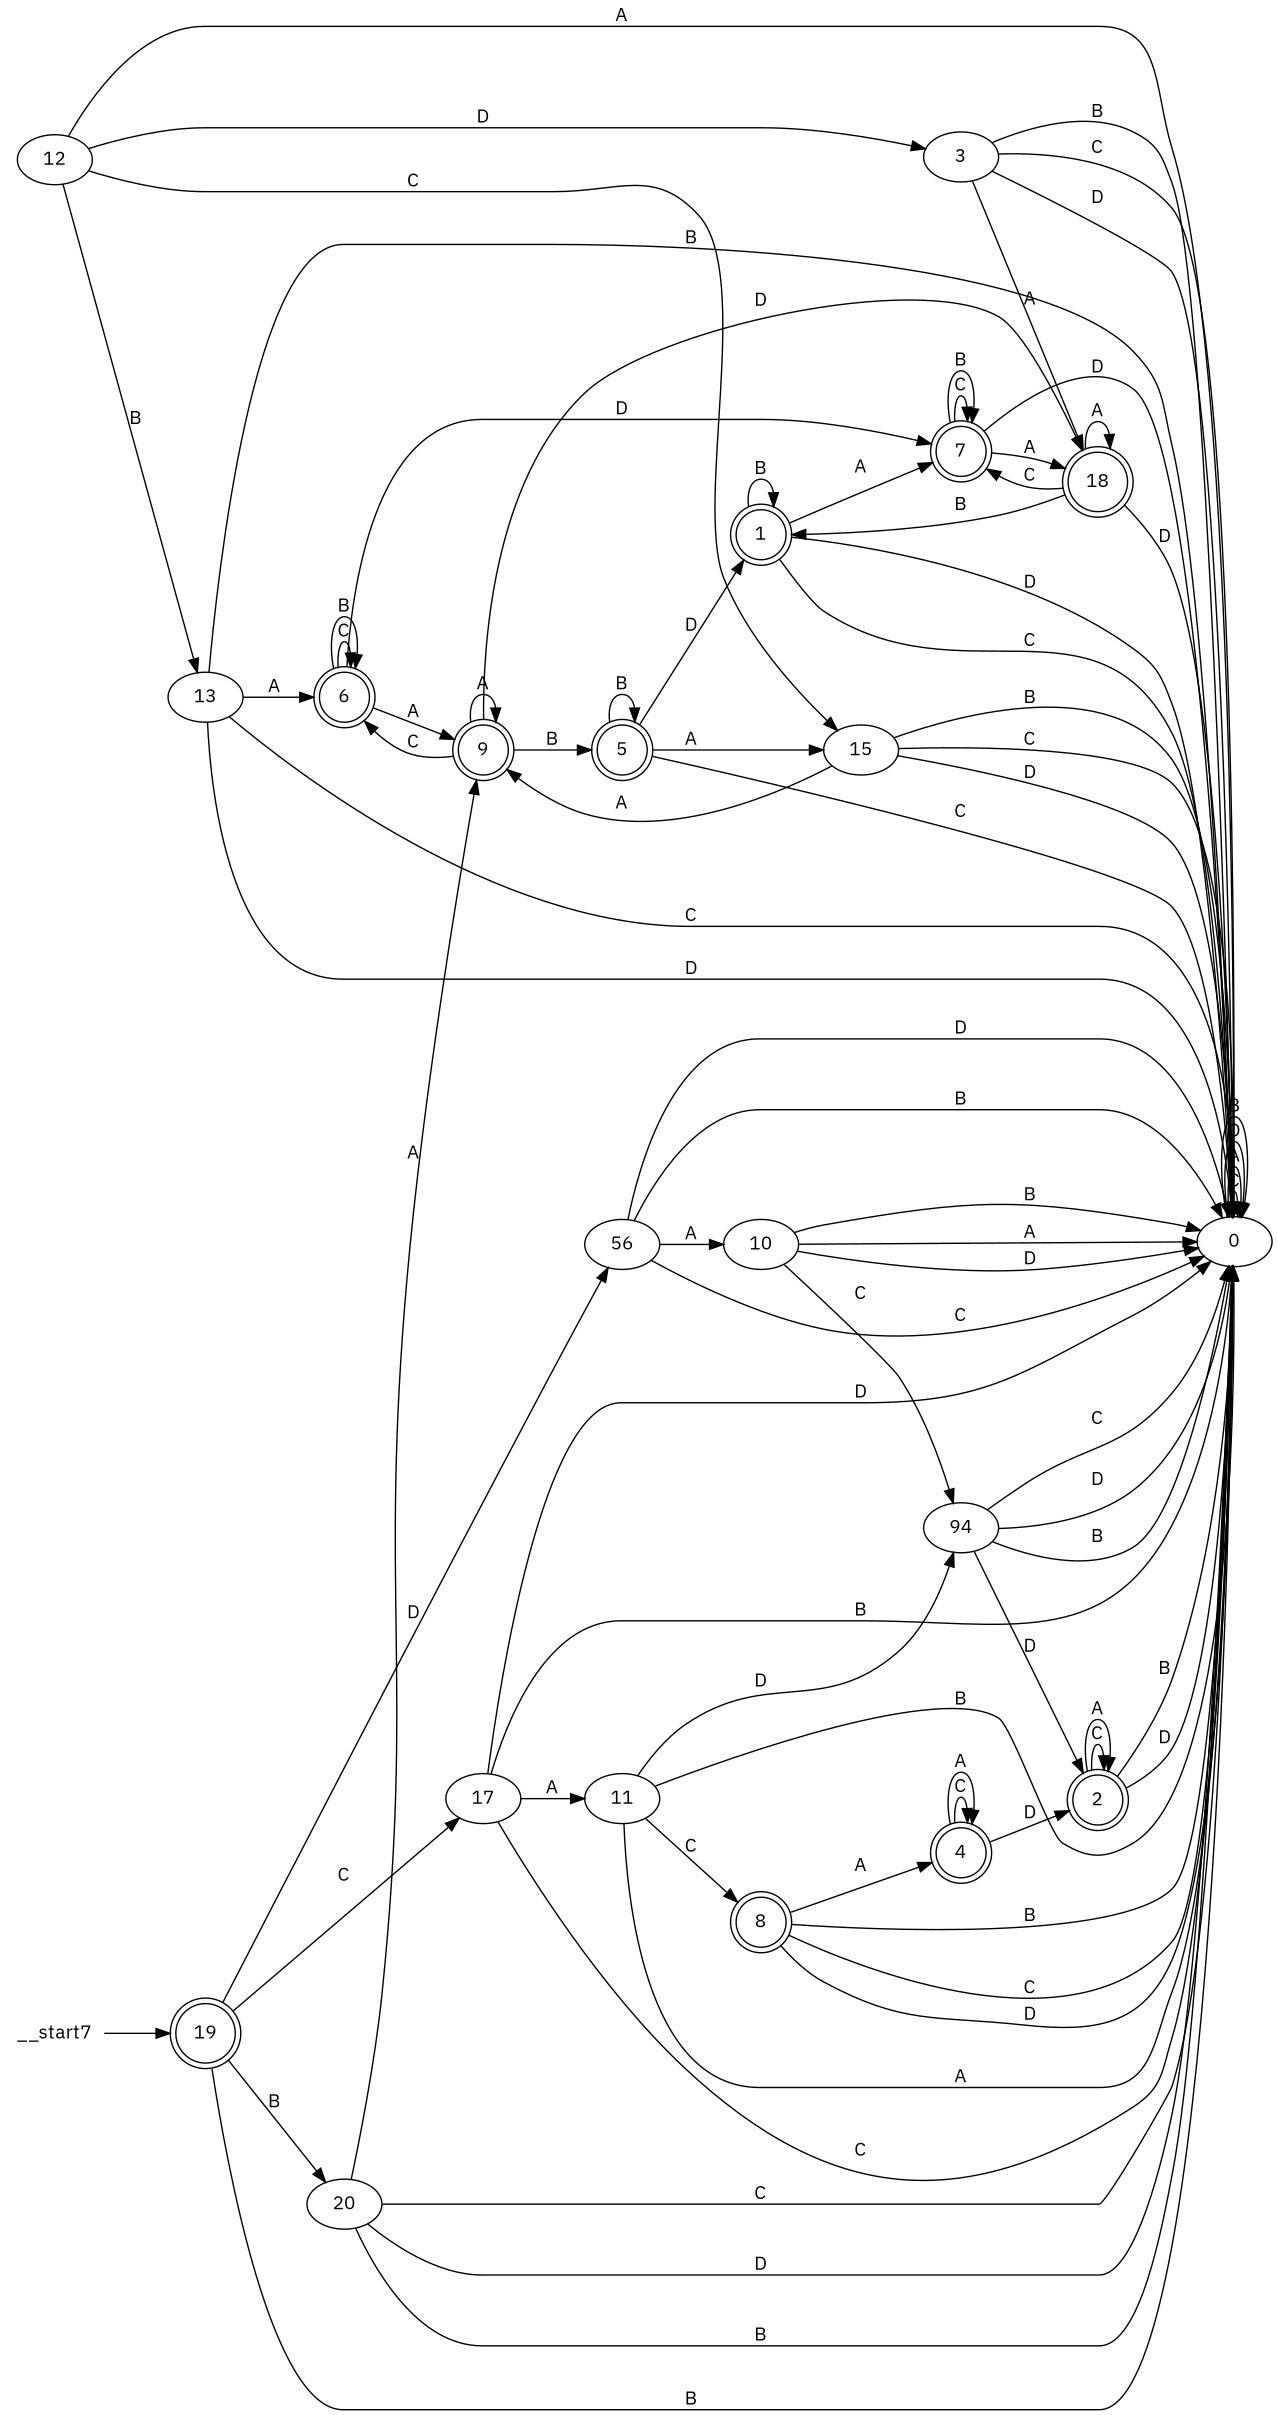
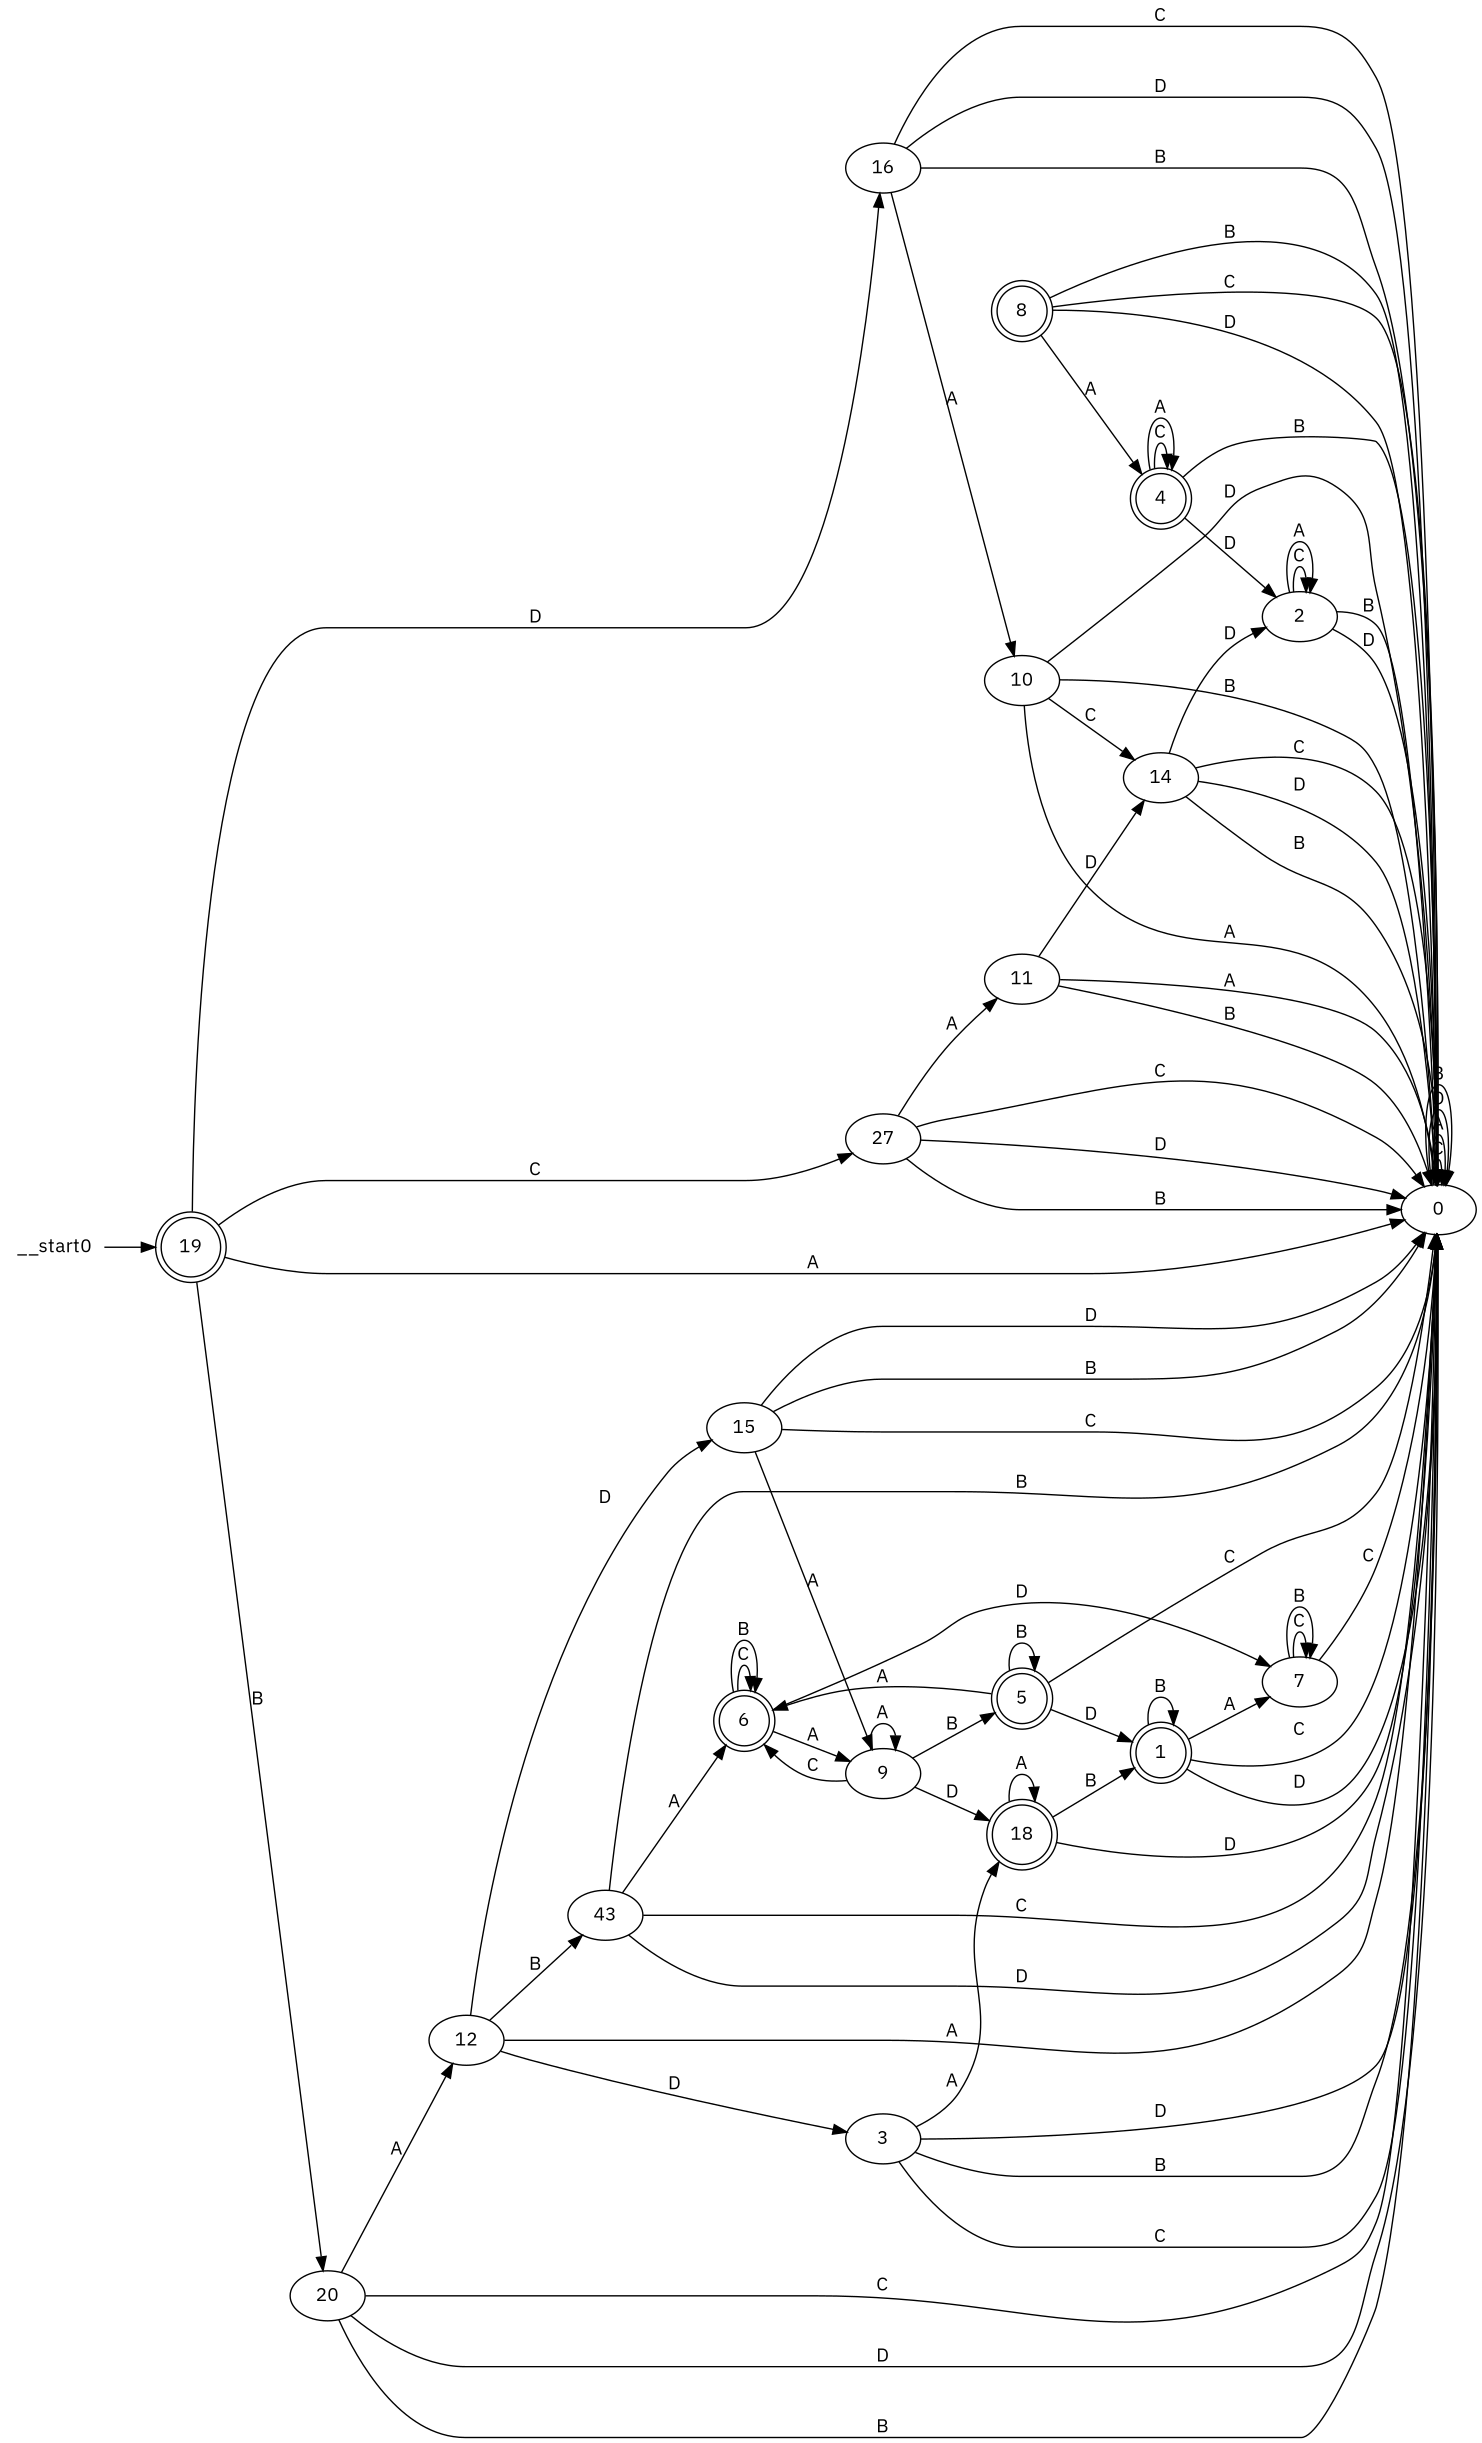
  digraph {
    fontname="IBM Plex Sans"
    rankdir=LR
    node [fontname="IBM Plex Sans"]
    edge [fontname="IBM Plex Sans"]
    n1 [label=0]
    n2 [label=1 shape=doublecircle]
-   n3 [label=7 shape=doublecircle]
+   n3 [label=7 shape=ellipse]
    n4 [label=18 shape=doublecircle]
-   n5 [label=2 shape=doublecircle]
+   n5 [label=2 shape=ellipse]
    n6 [label=3]
    n7 [label=4 shape=doublecircle]
    n8 [label=5 shape=doublecircle]
    n9 [label=6 shape=doublecircle]
-   n10 [label=9 shape=doublecircle]
+   n10 [label=9 shape=ellipse]
    n11 [label=8 shape=doublecircle]
    n12 [label=10]
-   n13 [label=94]
+   n13 [label=14]
    n14 [label=11]
    n15 [label=12]
-   n16 [label=13]
+   n16 [label=43]
    n17 [label=15]
-   n18 [label=56]
-   n19 [label=17]
+   n18 [label=16]
+   n19 [label=27]
    n20 [label=19 shape=doublecircle]
    n21 [label=20]
-   __start0 [shape=none label=__start7]
+   __start0 [shape=none]
    n1 -> n1 [label=C]
    n1 -> n1 [label=A]
    n1 -> n1 [label=D]
    n1 -> n1 [label=B]
    n2 -> n1 [label=C]
    n2 -> n1 [label=D]
    n2 -> n2 [label=B]
    n2 -> n3 [label=A]
-   n3 -> n1 [label=D]
+   n3 -> n1 [label=C]
    n3 -> n3 [label=C]
    n3 -> n3 [label=B]
-   n3 -> n4 [label=A]
    n4 -> n1 [label=D]
    n4 -> n2 [label=B]
-   n4 -> n3 [label=C]
    n4 -> n4 [label=A]
    n5 -> n1 [label=D]
    n5 -> n1 [label=B]
    n5 -> n5 [label=C]
    n5 -> n5 [label=A]
    n6 -> n1 [label=C]
    n6 -> n1 [label=D]
    n6 -> n1 [label=B]
    n6 -> n4 [label=A]
+   n7 -> n1 [label=B]
    n7 -> n5 [label=D]
    n7 -> n7 [label=C]
    n7 -> n7 [label=A]
    n8 -> n1 [label=C]
    n8 -> n2 [label=D]
    n8 -> n8 [label=B]
-   n8 -> n17 [label=A]
+   n8 -> n9 [label=A]
    n9 -> n3 [label=D]
    n9 -> n9 [label=C]
    n9 -> n9 [label=B]
    n9 -> n10 [label=A]
    n10 -> n4 [label=D]
    n10 -> n8 [label=B]
    n10 -> n9 [label=C]
    n10 -> n10 [label=A]
    n11 -> n1 [label=C]
    n11 -> n1 [label=D]
    n11 -> n1 [label=B]
    n11 -> n7 [label=A]
    n12 -> n1 [label=A]
    n12 -> n1 [label=D]
    n12 -> n1 [label=B]
    n12 -> n13 [label=C]
    n13 -> n1 [label=C]
    n13 -> n1 [label=D]
    n13 -> n1 [label=B]
    n13 -> n5 [label=D]
    n14 -> n1 [label=A]
    n14 -> n1 [label=B]
-   n14 -> n11 [label=C]
    n14 -> n13 [label=D]
    n15 -> n1 [label=A]
    n15 -> n6 [label=D]
    n15 -> n16 [label=B]
-   n15 -> n17 [label=C]
+   n15 -> n17 [label=D]
    n16 -> n1 [label=C]
    n16 -> n1 [label=D]
    n16 -> n1 [label=B]
    n16 -> n9 [label=A]
    n17 -> n1 [label=C]
    n17 -> n1 [label=D]
    n17 -> n1 [label=B]
    n17 -> n10 [label=A]
    n18 -> n1 [label=C]
    n18 -> n1 [label=D]
    n18 -> n1 [label=B]
    n18 -> n12 [label=A]
    n19 -> n1 [label=C]
    n19 -> n1 [label=D]
    n19 -> n1 [label=B]
    n19 -> n14 [label=A]
-   n20 -> n1 [label=B]
+   n20 -> n1 [label=A]
    n20 -> n18 [label=D]
    n20 -> n19 [label=C]
    n20 -> n21 [label=B]
    n21 -> n1 [label=C]
    n21 -> n1 [label=D]
    n21 -> n1 [label=B]
-   n21 -> n10 [label=A]
+   n21 -> n15 [label=A]
    __start0 -> n20
  }
